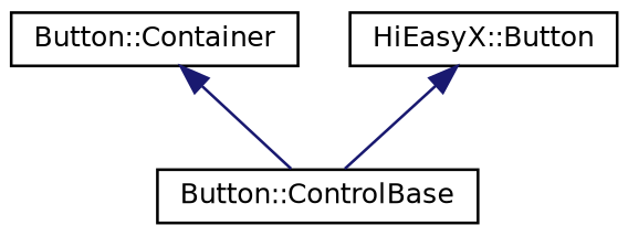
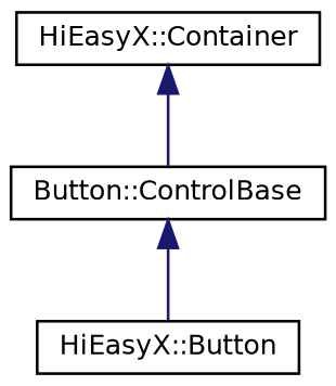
  digraph {
    rankdir=TB
    node [color=black fillcolor=white fontname=Helvetica fontsize=10 shape=record style=filled]
    edge [color=midnightblue dir=back fontname=Helvetica fontsize=10 labelfontname=Helvetica labelfontsize=10 style=solid]
-   n1 [height=0.2 label="Button::Container" width=0.4]
+   n1 [height=0.2 label="HiEasyX::Container" width=0.4]
    n2 [height=0.2 label="Button::ControlBase" width=0.4]
    n3 [height=0.2 label="HiEasyX::Button" width=0.4]
    n1 -> n2
-   n3 -> n2
+   n2 -> n3
  }
